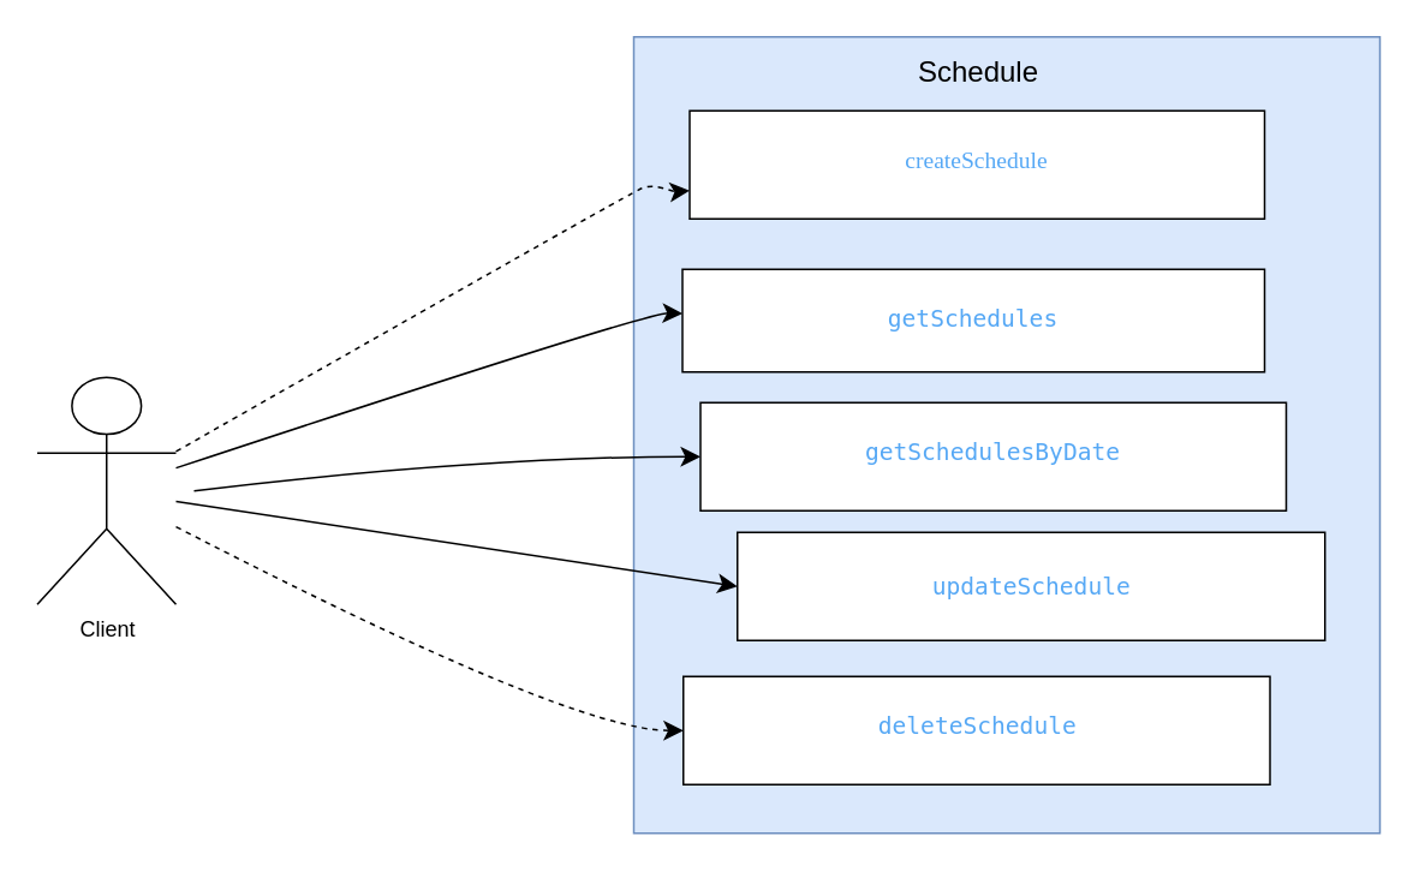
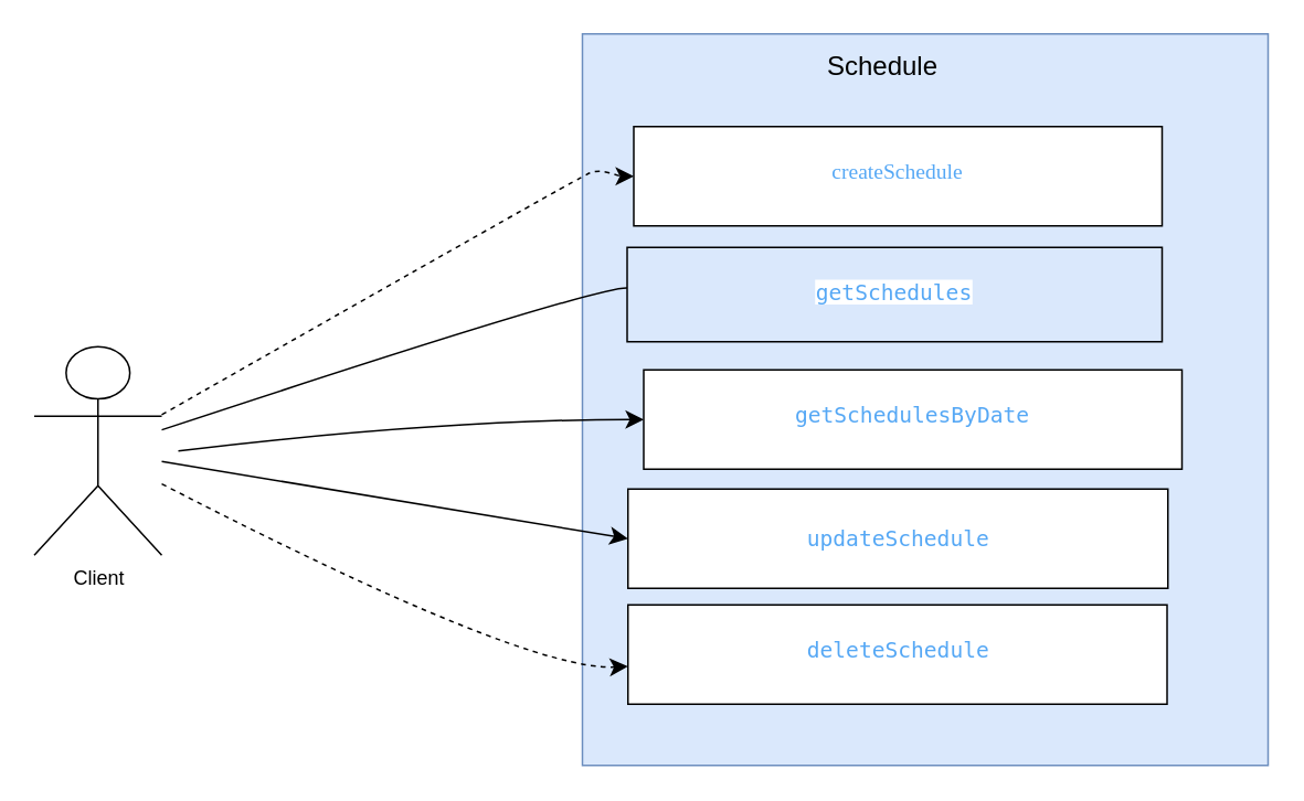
  <mxCell id="0" />
  <mxCell id="1" parent="0" />
  <mxCell id="2" value="" style="rounded=0;whiteSpace=wrap;html=1;fillColor=#dae8fc;strokeColor=#6c8ebf;" vertex="1" parent="1"><mxGeometry x="351" y="20" width="414" height="442" as="geometry" /></mxCell>
  <mxCell id="3" value="" style="edgeStyle=none;curved=1;rounded=0;orthogonalLoop=1;jettySize=auto;html=1;fontSize=12;startSize=8;endSize=8;dashed=1;" edge="1" parent="1" source="8" target="9"><mxGeometry relative="1" as="geometry"><Array as="points"><mxPoint x="350" y="106" /><mxPoint x="361" y="102" /><mxPoint x="374" y="106" /></Array></mxGeometry></mxCell>
- <mxCell id="4" value="" style="edgeStyle=none;curved=1;rounded=0;orthogonalLoop=1;jettySize=auto;html=1;fontSize=12;startSize=8;endSize=8;" edge="1" parent="1" source="8" target="10"><mxGeometry relative="1" as="geometry"><Array as="points"><mxPoint x="358" y="173" /></Array></mxGeometry></mxCell>
+ <mxCell id="4" value="" style="edgeStyle=none;curved=1;rounded=0;orthogonalLoop=1;jettySize=auto;html=1;fontSize=12;startSize=8;endSize=8;endArrow=none;" edge="1" parent="1" source="8" target="10"><mxGeometry relative="1" as="geometry"><Array as="points"><mxPoint x="358" y="173" /></Array></mxGeometry></mxCell>
  <mxCell id="5" value="" style="edgeStyle=none;curved=1;rounded=0;orthogonalLoop=1;jettySize=auto;html=1;fontSize=12;startSize=8;endSize=8;" edge="1" parent="1" target="11"><mxGeometry relative="1" as="geometry"><mxPoint x="107" y="272" as="sourcePoint" /><Array as="points"><mxPoint x="265" y="253" /></Array></mxGeometry></mxCell>
  <mxCell id="6" style="edgeStyle=none;curved=1;rounded=0;orthogonalLoop=1;jettySize=auto;html=1;entryX=0;entryY=0.5;entryDx=0;entryDy=0;fontSize=12;startSize=8;endSize=8;" edge="1" parent="1" source="8" target="12"><mxGeometry relative="1" as="geometry" /></mxCell>
  <mxCell id="7" value="" style="edgeStyle=none;curved=1;rounded=0;orthogonalLoop=1;jettySize=auto;html=1;fontSize=12;startSize=8;endSize=8;dashed=1;" edge="1" parent="1" source="8" target="13"><mxGeometry relative="1" as="geometry"><Array as="points"><mxPoint x="316" y="405" /></Array></mxGeometry></mxCell>
  <mxCell id="8" value="Client" style="shape=umlActor;verticalLabelPosition=bottom;verticalAlign=top;html=1;outlineConnect=0;" vertex="1" parent="1"><mxGeometry x="20" y="209" width="77" height="126" as="geometry" /></mxCell>
- <mxCell id="9" value="&lt;div style=&quot;&quot;&gt;&lt;pre style=&quot;font-size: 9.8pt;&quot;&gt;&lt;font face=&quot;Georgia&quot; style=&quot;background-color: rgb(255, 255, 255);&quot; color=&quot;#56a8f5&quot;&gt;createSchedule&lt;/font&gt;&lt;/pre&gt;&lt;/div&gt;" style="whiteSpace=wrap;html=1;verticalAlign=top;" vertex="1" parent="1"><mxGeometry x="382" y="61" width="319" height="60" as="geometry" /></mxCell>
- <mxCell id="10" value="&lt;div style=&quot;color: rgb(188, 190, 196);&quot;&gt;&lt;pre style=&quot;font-family: &amp;quot;JetBrains Mono&amp;quot;, monospace; font-size: 9.8pt;&quot;&gt;&lt;span style=&quot;color: rgb(86, 168, 245); background-color: rgb(255, 255, 255);&quot;&gt;getSchedules&lt;/span&gt;&lt;/pre&gt;&lt;/div&gt;" style="whiteSpace=wrap;html=1;verticalAlign=top;" vertex="1" parent="1"><mxGeometry x="378" y="149" width="323" height="57" as="geometry" /></mxCell>
+ <mxCell id="9" value="&lt;div style=&quot;&quot;&gt;&lt;pre style=&quot;font-size: 9.8pt;&quot;&gt;&lt;font face=&quot;Georgia&quot; style=&quot;background-color: rgb(255, 255, 255);&quot; color=&quot;#56a8f5&quot;&gt;createSchedule&lt;/font&gt;&lt;/pre&gt;&lt;/div&gt;" style="whiteSpace=wrap;html=1;verticalAlign=top;" vertex="1" parent="1"><mxGeometry x="382" y="76" width="319" height="60" as="geometry" /></mxCell>
+ <mxCell id="10" value="&lt;div style=&quot;color: rgb(188, 190, 196);&quot;&gt;&lt;pre style=&quot;font-family: &amp;quot;JetBrains Mono&amp;quot;, monospace; font-size: 9.8pt;&quot;&gt;&lt;span style=&quot;color: rgb(86, 168, 245); background-color: rgb(255, 255, 255);&quot;&gt;getSchedules&lt;/span&gt;&lt;/pre&gt;&lt;/div&gt;" style="whiteSpace=wrap;html=1;verticalAlign=top;fillColor=#dae8fc;" vertex="1" parent="1"><mxGeometry x="378" y="149" width="323" height="57" as="geometry" /></mxCell>
  <mxCell id="11" value="&lt;div style=&quot;color: rgb(188, 190, 196);&quot;&gt;&lt;pre style=&quot;font-family: &amp;quot;JetBrains Mono&amp;quot;, monospace; font-size: 9.8pt;&quot;&gt;&lt;span style=&quot;color: rgb(86, 168, 245); background-color: rgb(255, 255, 255);&quot;&gt;getSchedulesByDate&lt;/span&gt;&lt;/pre&gt;&lt;/div&gt;" style="whiteSpace=wrap;html=1;verticalAlign=top;" vertex="1" parent="1"><mxGeometry x="388" y="223" width="325" height="60" as="geometry" /></mxCell>
- <mxCell id="12" value="&lt;div style=&quot;color: rgb(188, 190, 196);&quot;&gt;&lt;pre style=&quot;font-family: &amp;quot;JetBrains Mono&amp;quot;, monospace; font-size: 9.8pt;&quot;&gt;&lt;span style=&quot;color: rgb(86, 168, 245); background-color: rgb(255, 255, 255);&quot;&gt;updateSchedule&lt;/span&gt;&lt;/pre&gt;&lt;/div&gt;" style="whiteSpace=wrap;html=1;" vertex="1" parent="1"><mxGeometry x="408.5" y="295" width="326" height="60" as="geometry" /></mxCell>
- <mxCell id="13" value="&lt;div style=&quot;color: rgb(188, 190, 196);&quot;&gt;&lt;pre style=&quot;font-family: &amp;quot;JetBrains Mono&amp;quot;, monospace; font-size: 9.8pt;&quot;&gt;&lt;span style=&quot;color: rgb(86, 168, 245); background-color: rgb(255, 255, 255);&quot;&gt;deleteSchedule&lt;/span&gt;&lt;/pre&gt;&lt;/div&gt;" style="whiteSpace=wrap;html=1;verticalAlign=top;" vertex="1" parent="1"><mxGeometry x="378.5" y="375" width="325.5" height="60" as="geometry" /></mxCell>
- <mxCell id="14" value="Schedule" style="text;html=1;align=center;verticalAlign=middle;resizable=0;points=[];autosize=1;strokeColor=none;fillColor=none;fontSize=16;" vertex="1" parent="1"><mxGeometry x="499" y="23" width="85" height="31" as="geometry" /></mxCell>
+ <mxCell id="12" value="&lt;div style=&quot;color: rgb(188, 190, 196);&quot;&gt;&lt;pre style=&quot;font-family: &amp;quot;JetBrains Mono&amp;quot;, monospace; font-size: 9.8pt;&quot;&gt;&lt;span style=&quot;color: rgb(86, 168, 245); background-color: rgb(255, 255, 255);&quot;&gt;updateSchedule&lt;/span&gt;&lt;/pre&gt;&lt;/div&gt;" style="whiteSpace=wrap;html=1;" vertex="1" parent="1"><mxGeometry x="378.5" y="295" width="326" height="60" as="geometry" /></mxCell>
+ <mxCell id="13" value="&lt;div style=&quot;color: rgb(188, 190, 196);&quot;&gt;&lt;pre style=&quot;font-family: &amp;quot;JetBrains Mono&amp;quot;, monospace; font-size: 9.8pt;&quot;&gt;&lt;span style=&quot;color: rgb(86, 168, 245); background-color: rgb(255, 255, 255);&quot;&gt;deleteSchedule&lt;/span&gt;&lt;/pre&gt;&lt;/div&gt;" style="whiteSpace=wrap;html=1;verticalAlign=top;" vertex="1" parent="1"><mxGeometry x="378.5" y="365" width="325.5" height="60" as="geometry" /></mxCell>
+ <mxCell id="14" value="Schedule" style="text;html=1;align=center;verticalAlign=middle;resizable=0;points=[];autosize=1;strokeColor=none;fillColor=none;fontSize=16;" vertex="1" parent="1"><mxGeometry x="489" y="23" width="85" height="31" as="geometry" /></mxCell>
